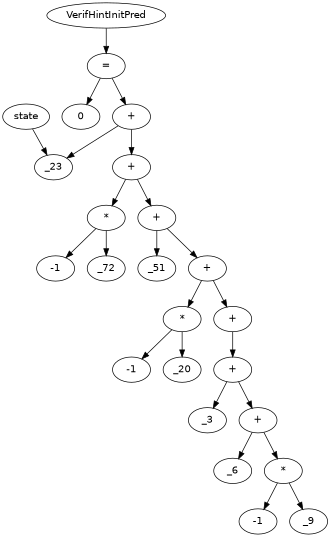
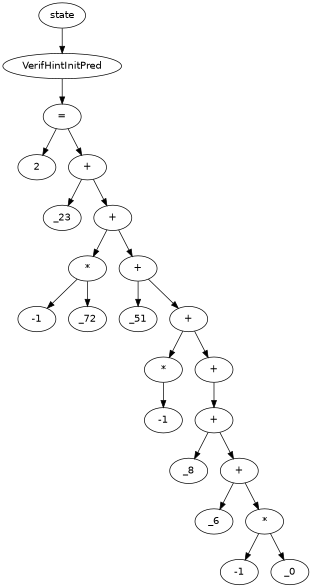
  digraph {
    fontname="DejaVu Sans"
    node [fontname="DejaVu Sans"]
    edge [fontname="DejaVu Sans"]
    n1 [label=state]
    n2 [label=VerifHintInitPred]
    n3 [label="="]
-   n4 [label=0]
+   n4 [label=2]
    n5 [label="+"]
    n6 [label=_23]
    n7 [label="+"]
    n8 [label="*"]
    n9 [label="+"]
    n10 [label=-1]
    n11 [label=_72]
    n12 [label=_51]
    n13 [label="+"]
    n14 [label="*"]
    n15 [label="+"]
    n16 [label=-1]
-   n17 [label=_20]
    n18 [label="+"]
-   n19 [label=_3]
+   n19 [label=_8]
    n20 [label="+"]
    n21 [label=_6]
    n22 [label="*"]
    n23 [label=-1]
-   n24 [label=_9]
-   n1 -> n6
+   n24 [label=_0]
+   n1 -> n2
    n2 -> n3
    n3 -> n4
    n3 -> n5
    n5 -> n6
    n5 -> n7
    n7 -> n8
    n7 -> n9
    n8 -> n10
    n8 -> n11
    n9 -> n12
    n9 -> n13
    n13 -> n14
    n13 -> n15
    n14 -> n16
-   n14 -> n17
    n15 -> n18
    n18 -> n19
    n18 -> n20
    n20 -> n21
    n20 -> n22
    n22 -> n23
    n22 -> n24
  }
